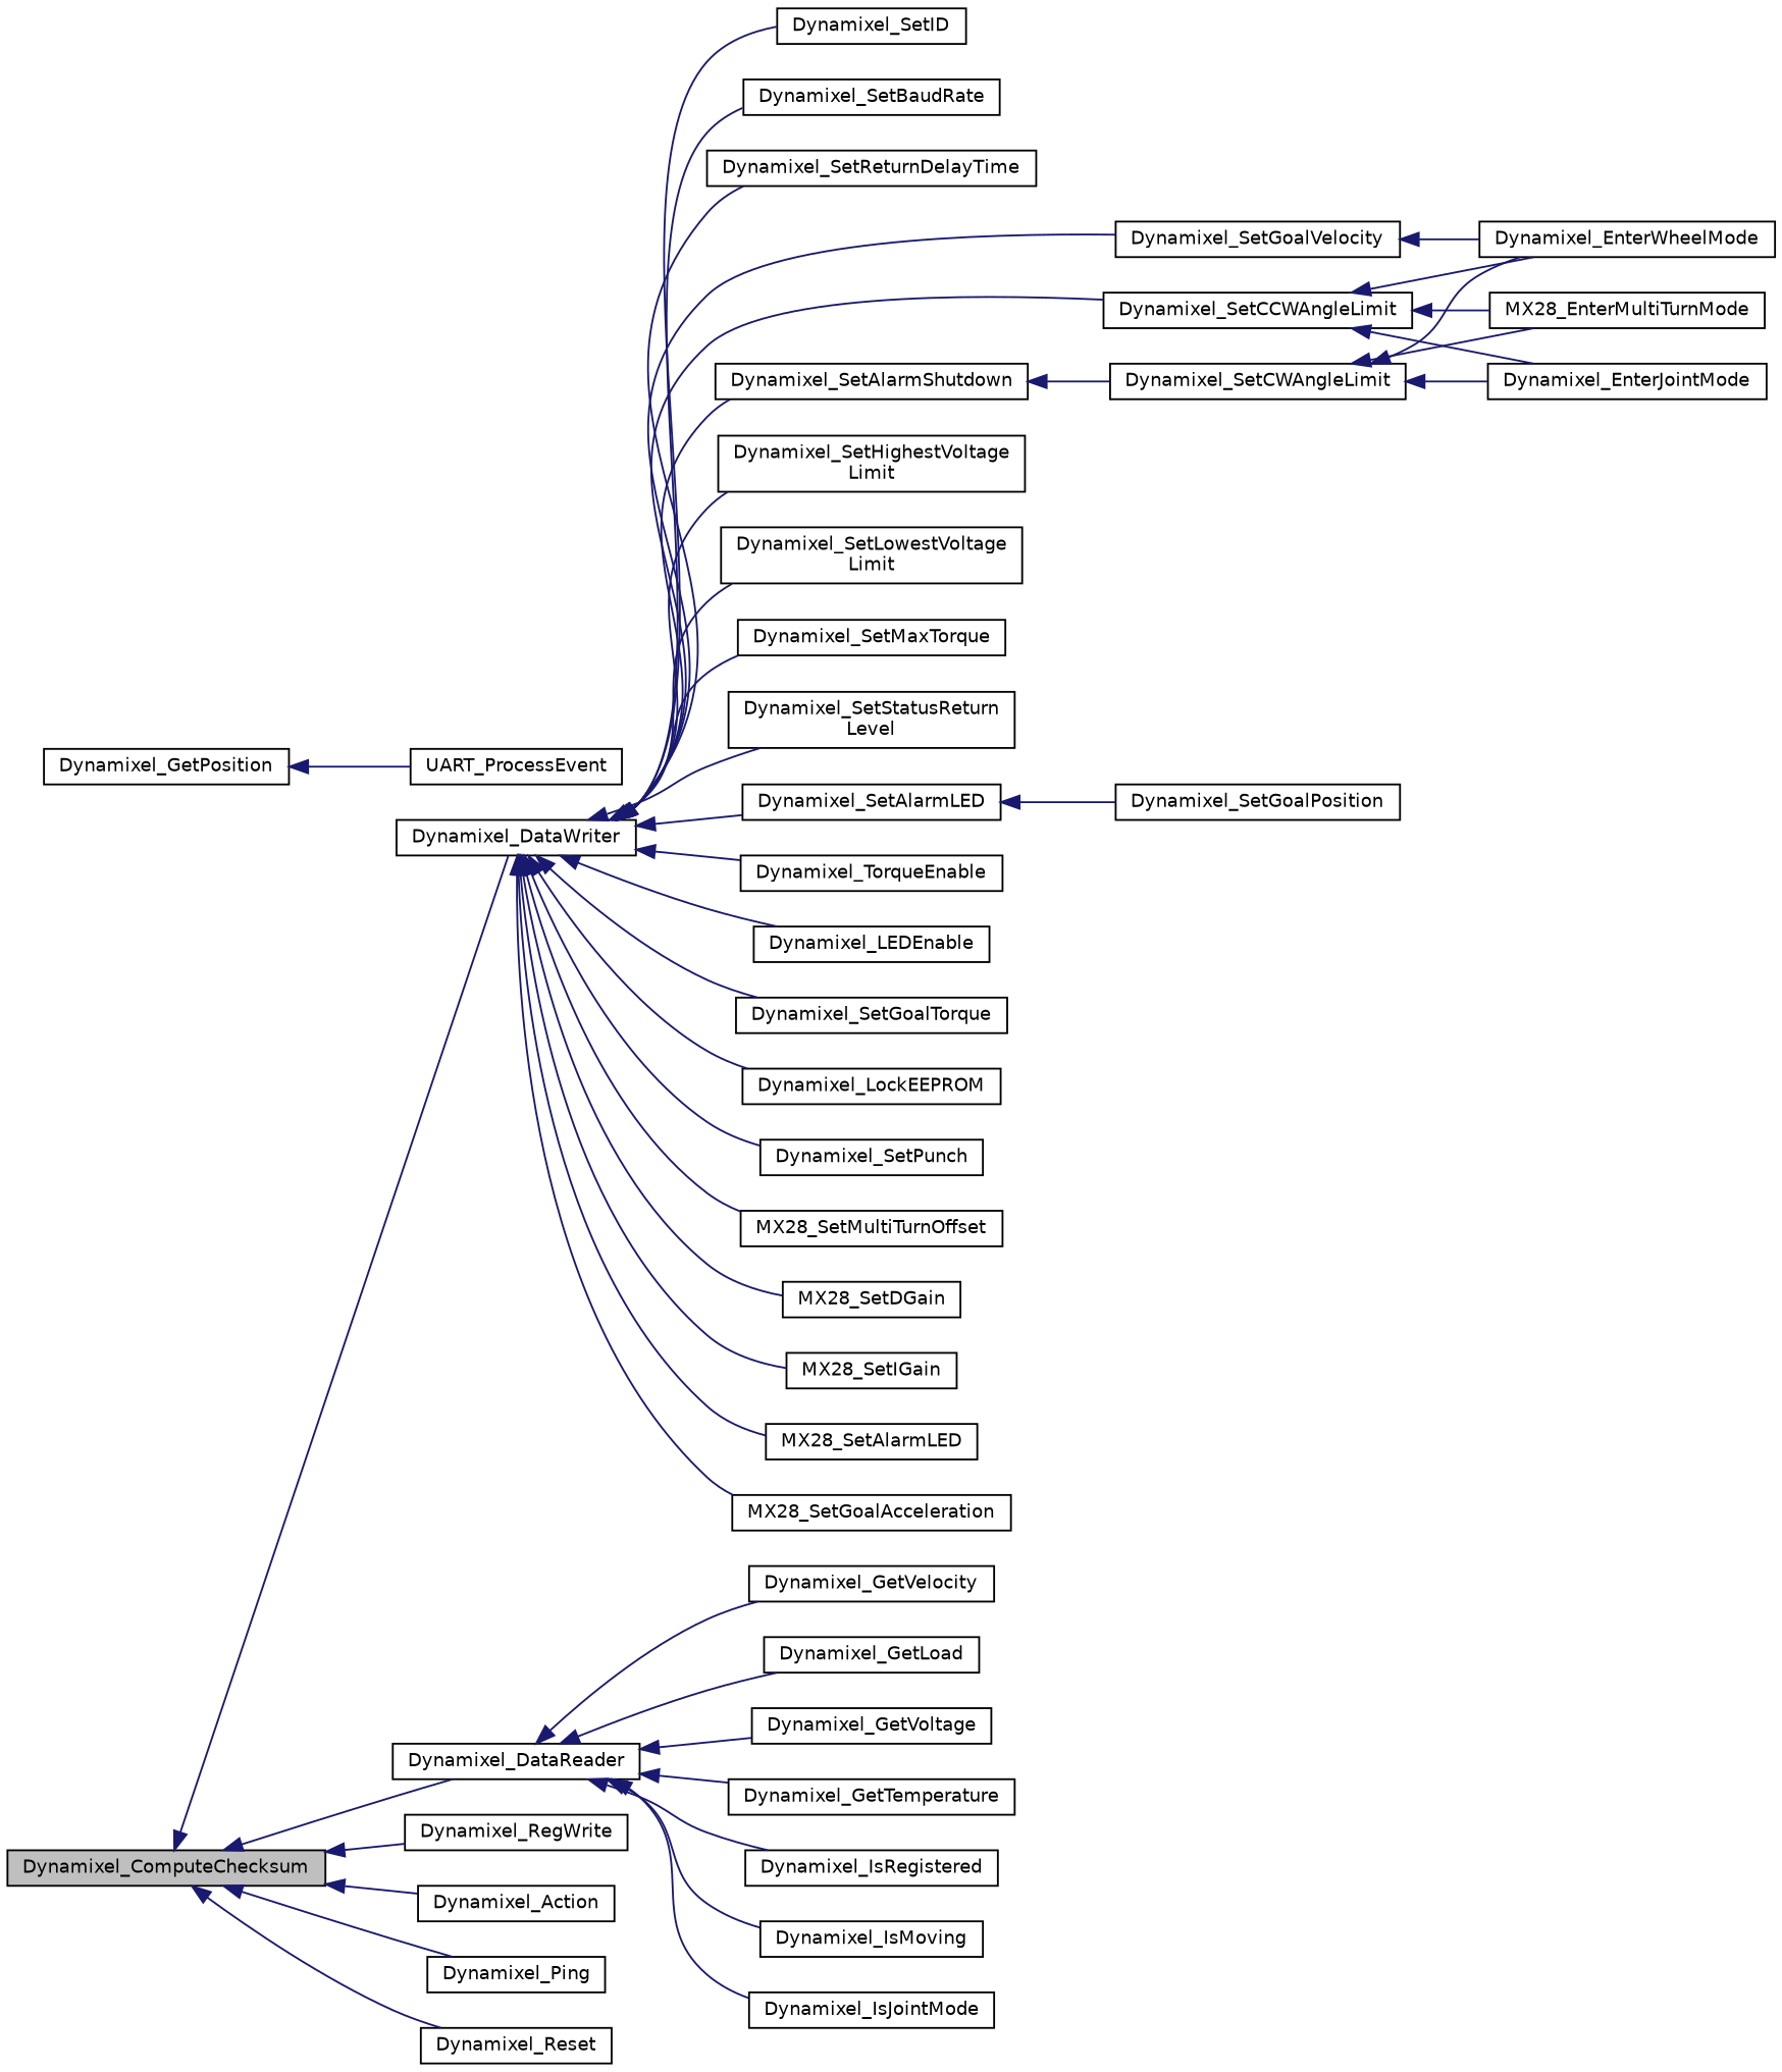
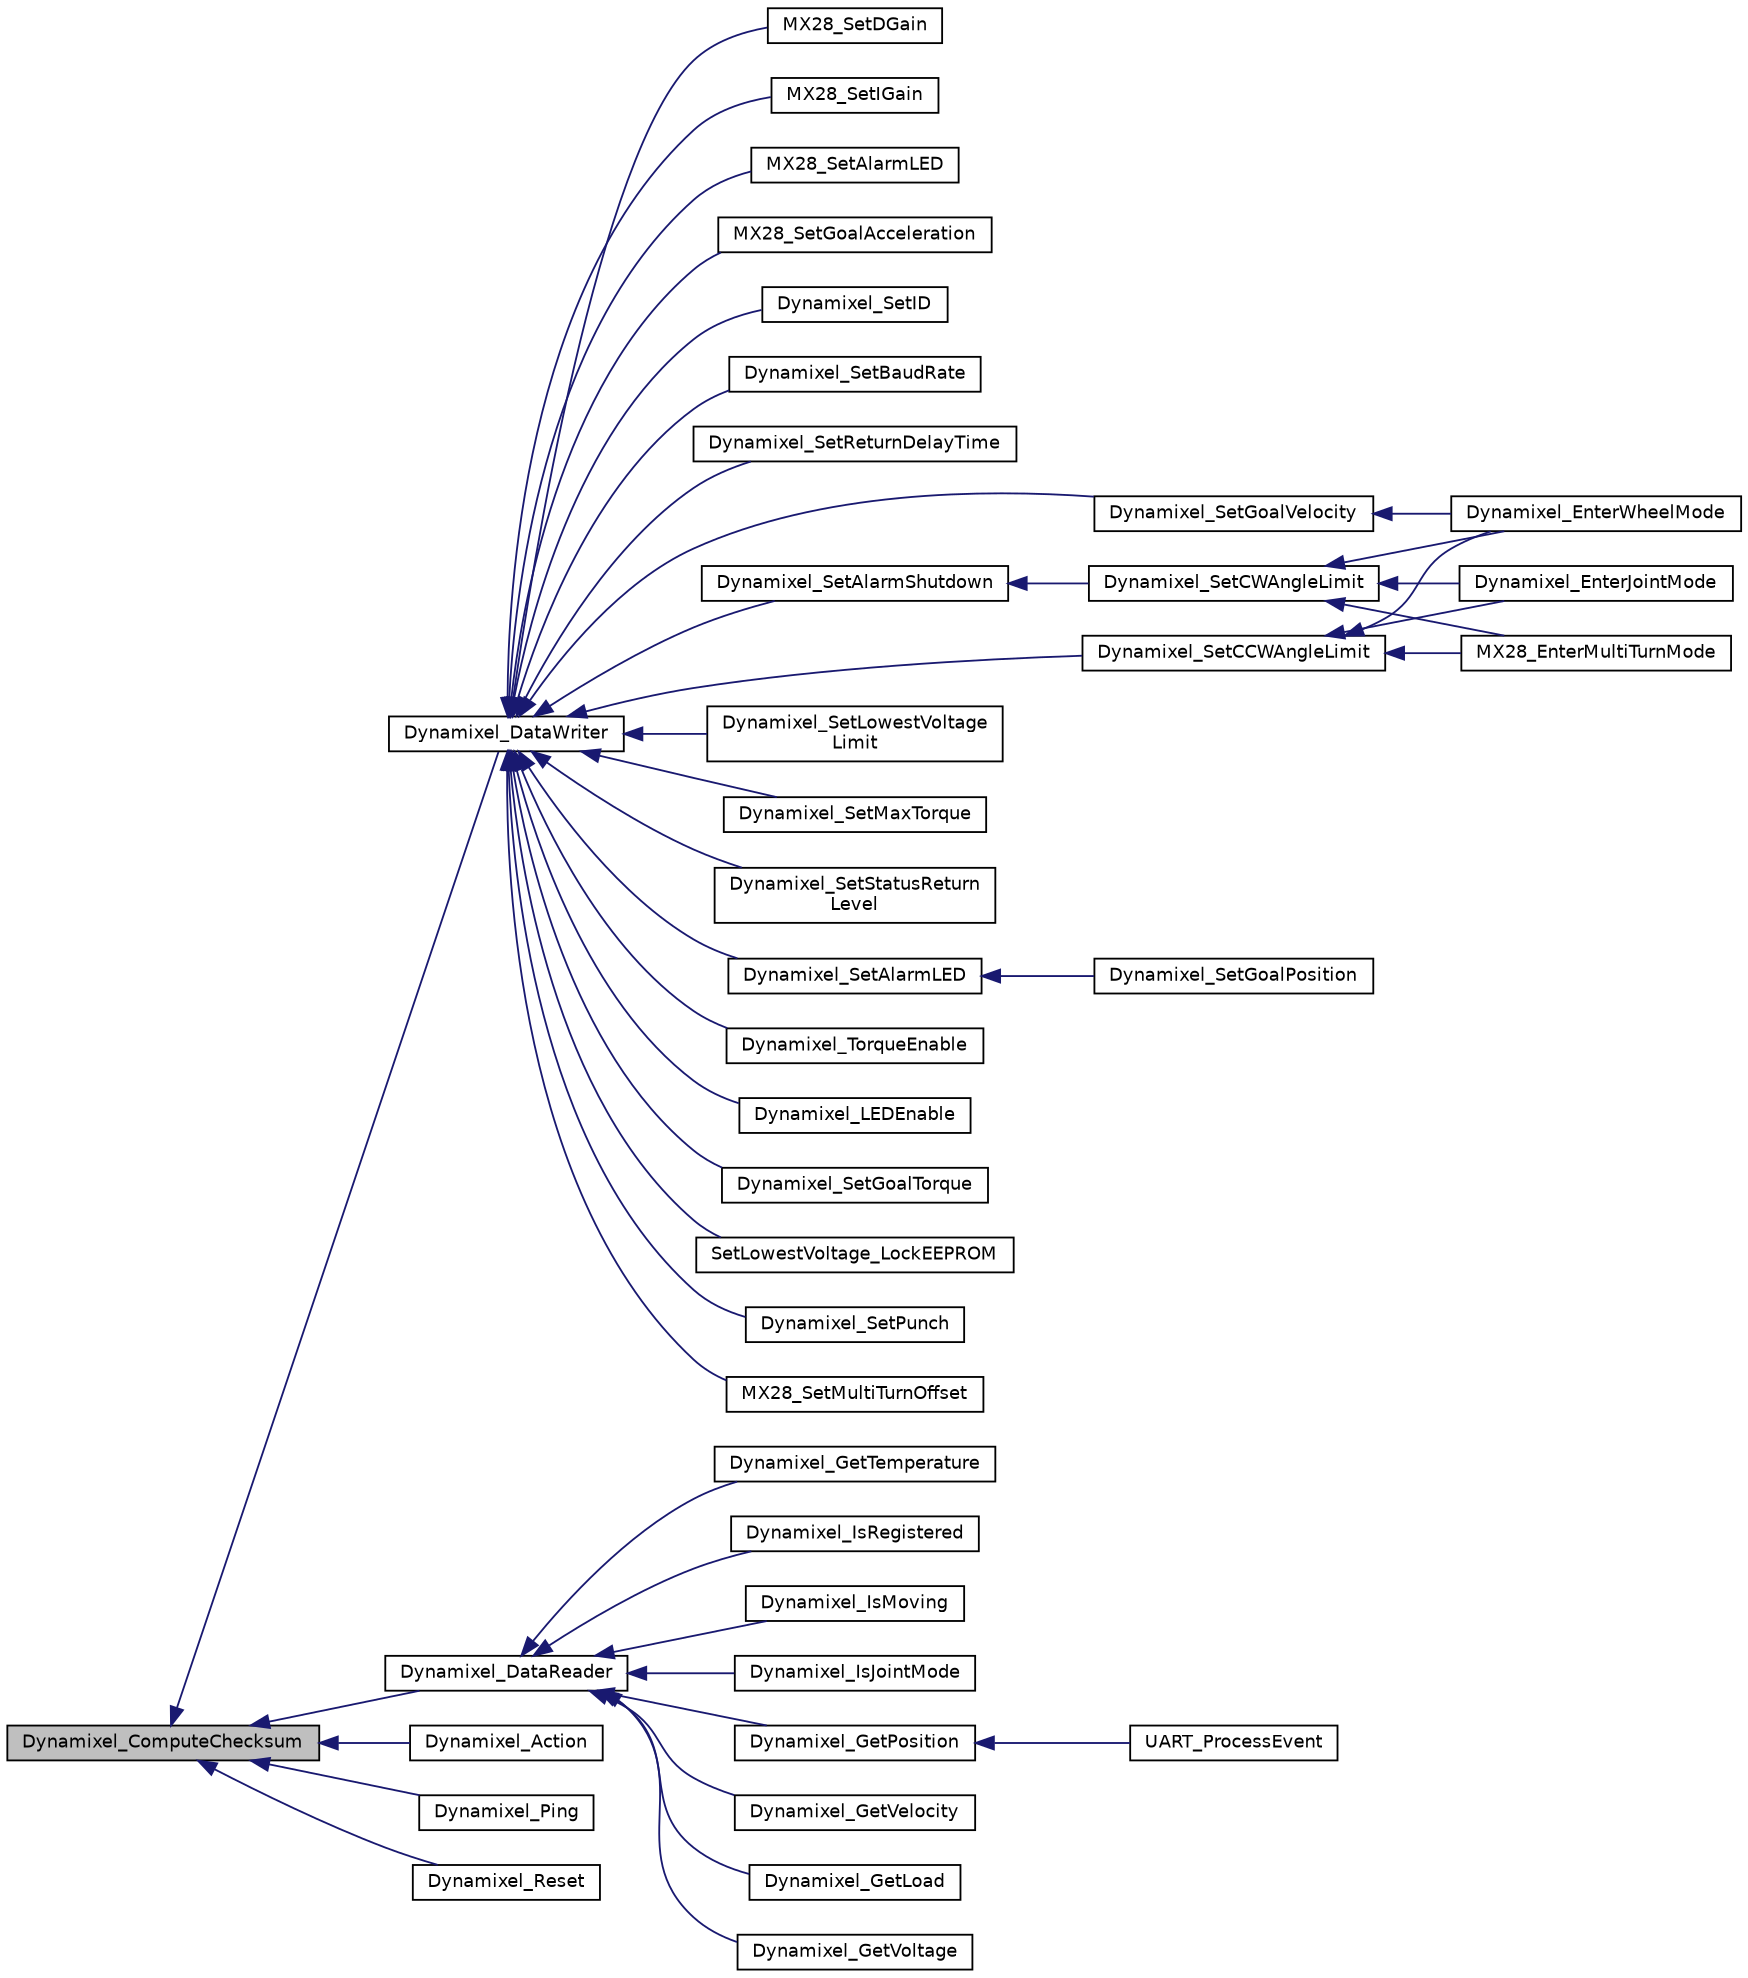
  digraph {
    rankdir=LR
    node [color=black fillcolor=white fontname=Helvetica fontsize=10 shape=record style=filled]
    edge [color=midnightblue dir=back fontname=Helvetica fontsize=10 labelfontname=Helvetica labelfontsize=10 style=solid]
    n1 [fillcolor=grey75 fontcolor=black height=0.2 label=Dynamixel_ComputeChecksum width=0.4]
    n2 [height=0.2 label=Dynamixel_DataWriter width=0.4]
    n3 [height=0.2 label=Dynamixel_DataReader width=0.4]
-   n4 [height=0.2 label=Dynamixel_RegWrite width=0.4]
    n5 [height=0.2 label=Dynamixel_Action width=0.4]
    n6 [height=0.2 label=Dynamixel_Ping width=0.4]
    n7 [height=0.2 label=Dynamixel_Reset width=0.4]
    n8 [height=0.2 label=Dynamixel_SetID width=0.4]
    n9 [height=0.2 label=Dynamixel_SetBaudRate width=0.4]
    n10 [height=0.2 label=Dynamixel_SetReturnDelayTime width=0.4]
    n11 [height=0.2 label=Dynamixel_SetCCWAngleLimit width=0.4]
-   n12 [height=0.2 label="Dynamixel_SetHighestVoltage\lLimit" width=0.4]
    n13 [height=0.2 label="Dynamixel_SetLowestVoltage\lLimit" width=0.4]
    n14 [height=0.2 label=Dynamixel_SetMaxTorque width=0.4]
    n15 [height=0.2 label="Dynamixel_SetStatusReturn\lLevel" width=0.4]
    n16 [height=0.2 label=Dynamixel_SetAlarmLED width=0.4]
    n17 [height=0.2 label=Dynamixel_SetAlarmShutdown width=0.4]
    n18 [height=0.2 label=Dynamixel_TorqueEnable width=0.4]
    n19 [height=0.2 label=Dynamixel_LEDEnable width=0.4]
    n20 [height=0.2 label=Dynamixel_SetGoalVelocity width=0.4]
    n21 [height=0.2 label=Dynamixel_SetGoalTorque width=0.4]
-   n22 [height=0.2 label=Dynamixel_LockEEPROM width=0.4]
+   n22 [height=0.2 label=SetLowestVoltage_LockEEPROM width=0.4]
    n23 [height=0.2 label=Dynamixel_SetPunch width=0.4]
    n24 [height=0.2 label=MX28_SetMultiTurnOffset width=0.4]
    n25 [height=0.2 label=MX28_SetDGain width=0.4]
    n26 [height=0.2 label=MX28_SetIGain width=0.4]
    n27 [height=0.2 label=MX28_SetAlarmLED width=0.4]
    n28 [height=0.2 label=MX28_SetGoalAcceleration width=0.4]
    n29 [height=0.2 label=Dynamixel_GetPosition width=0.4]
    n30 [height=0.2 label=Dynamixel_GetVelocity width=0.4]
    n31 [height=0.2 label=Dynamixel_GetLoad width=0.4]
    n32 [height=0.2 label=Dynamixel_GetVoltage width=0.4]
    n33 [height=0.2 label=Dynamixel_GetTemperature width=0.4]
    n34 [height=0.2 label=Dynamixel_IsRegistered width=0.4]
    n35 [height=0.2 label=Dynamixel_IsMoving width=0.4]
    n36 [height=0.2 label=Dynamixel_IsJointMode width=0.4]
    n37 [height=0.2 label=Dynamixel_SetCWAngleLimit width=0.4]
    n38 [height=0.2 label=Dynamixel_EnterWheelMode width=0.4]
    n39 [height=0.2 label=Dynamixel_EnterJointMode width=0.4]
    n40 [height=0.2 label=MX28_EnterMultiTurnMode width=0.4]
    n41 [height=0.2 label=Dynamixel_SetGoalPosition width=0.4]
    n42 [height=0.2 label=UART_ProcessEvent width=0.4]
    n1 -> n2
    n1 -> n3
-   n1 -> n4
    n1 -> n5
    n1 -> n6
    n1 -> n7
    n2 -> n8
    n2 -> n9
    n2 -> n10
    n2 -> n11
-   n2 -> n12
    n2 -> n13
    n2 -> n14
    n2 -> n15
    n2 -> n16
    n2 -> n17
    n2 -> n18
    n2 -> n19
    n2 -> n20
    n2 -> n21
    n2 -> n22
    n2 -> n23
    n2 -> n24
    n2 -> n25
    n2 -> n26
    n2 -> n27
    n2 -> n28
+   n3 -> n29
    n3 -> n30
    n3 -> n31
    n3 -> n32
    n3 -> n33
    n3 -> n34
    n3 -> n35
    n3 -> n36
    n11 -> n38
    n11 -> n39
    n11 -> n40
    n16 -> n41
    n17 -> n37
    n20 -> n38
    n29 -> n42
    n37 -> n38
    n37 -> n39
    n37 -> n40
  }
